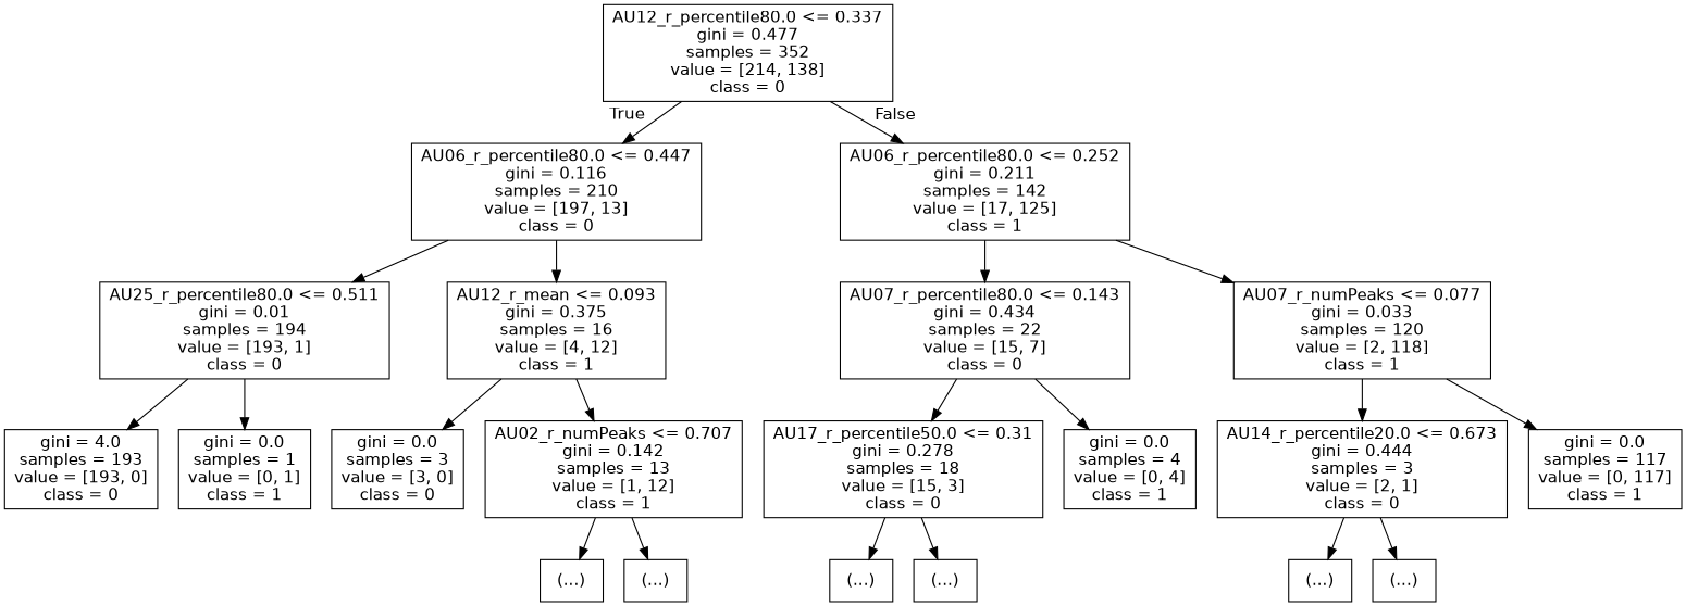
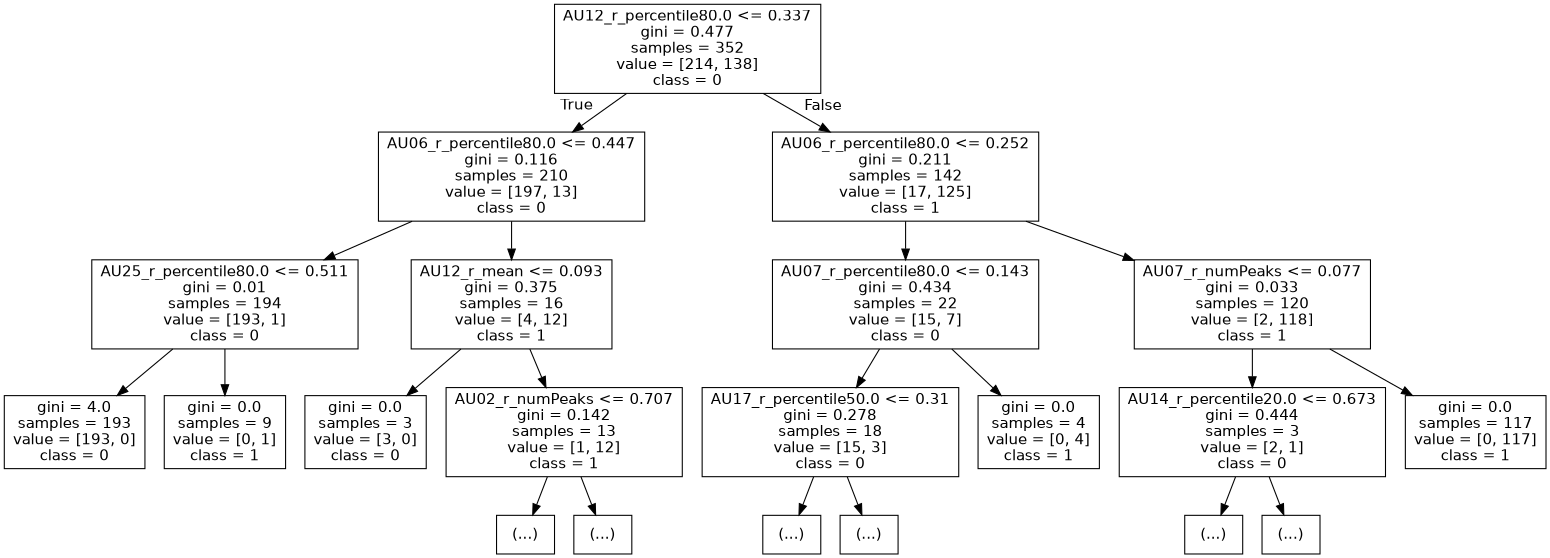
  digraph {
    node [fontname=helvetica shape=box]
    edge [fontname=helvetica]
    n1 [label="AU12_r_percentile80.0 <= 0.337\ngini = 0.477\nsamples = 352\nvalue = [214, 138]\nclass = 0"]
    n2 [label="AU06_r_percentile80.0 <= 0.447\ngini = 0.116\nsamples = 210\nvalue = [197, 13]\nclass = 0"]
    n3 [label="AU06_r_percentile80.0 <= 0.252\ngini = 0.211\nsamples = 142\nvalue = [17, 125]\nclass = 1"]
    n4 [label="AU25_r_percentile80.0 <= 0.511\ngini = 0.01\nsamples = 194\nvalue = [193, 1]\nclass = 0"]
    n5 [label="AU12_r_mean <= 0.093\ngini = 0.375\nsamples = 16\nvalue = [4, 12]\nclass = 1"]
    n6 [label="AU07_r_percentile80.0 <= 0.143\ngini = 0.434\nsamples = 22\nvalue = [15, 7]\nclass = 0"]
    n7 [label="AU07_r_numPeaks <= 0.077\ngini = 0.033\nsamples = 120\nvalue = [2, 118]\nclass = 1"]
    n8 [label="gini = 4.0\nsamples = 193\nvalue = [193, 0]\nclass = 0"]
-   n9 [label="gini = 0.0\nsamples = 1\nvalue = [0, 1]\nclass = 1"]
+   n9 [label="gini = 0.0\nsamples = 9\nvalue = [0, 1]\nclass = 1"]
    n10 [label="gini = 0.0\nsamples = 3\nvalue = [3, 0]\nclass = 0"]
    n11 [label="AU02_r_numPeaks <= 0.707\ngini = 0.142\nsamples = 13\nvalue = [1, 12]\nclass = 1"]
    n12 [label="(...)"]
    n13 [label="(...)"]
    n14 [label="AU17_r_percentile50.0 <= 0.31\ngini = 0.278\nsamples = 18\nvalue = [15, 3]\nclass = 0"]
    n15 [label="gini = 0.0\nsamples = 4\nvalue = [0, 4]\nclass = 1"]
    n16 [label="AU14_r_percentile20.0 <= 0.673\ngini = 0.444\nsamples = 3\nvalue = [2, 1]\nclass = 0"]
    n17 [label="gini = 0.0\nsamples = 117\nvalue = [0, 117]\nclass = 1"]
    n18 [label="(...)"]
    n19 [label="(...)"]
    n20 [label="(...)"]
    n21 [label="(...)"]
    n1 -> n2 [headlabel=True labelangle=45 labeldistance=2.5]
    n1 -> n3 [headlabel=False labelangle=-45 labeldistance=2.5]
    n2 -> n4
    n2 -> n5
    n3 -> n6
    n3 -> n7
    n4 -> n8
    n4 -> n9
    n5 -> n10
    n5 -> n11
    n6 -> n14
    n6 -> n15
    n7 -> n16
    n7 -> n17
    n11 -> n12
    n11 -> n13
    n14 -> n18
    n14 -> n19
    n16 -> n20
    n16 -> n21
  }
